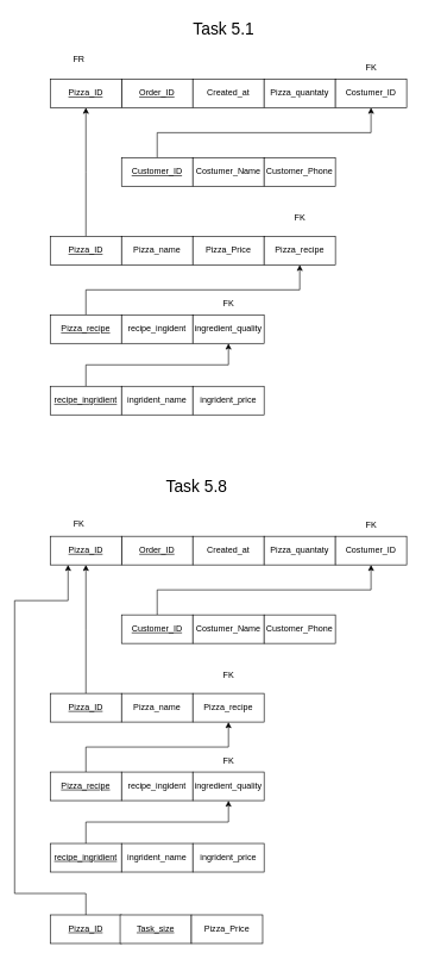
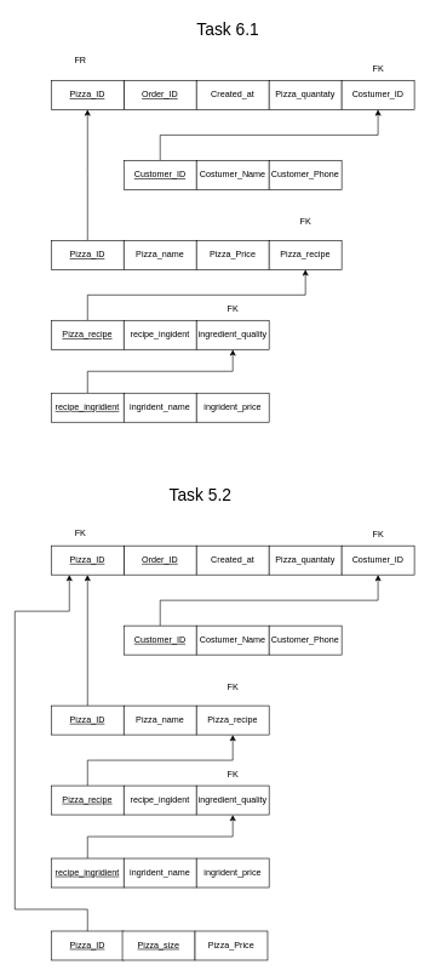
  <mxCell id="0" />
  <mxCell id="1" parent="0" />
  <mxCell id="2" style="edgeStyle=orthogonalEdgeStyle;rounded=0;orthogonalLoop=1;jettySize=auto;html=1;exitX=0.5;exitY=0;exitDx=0;exitDy=0;entryX=0.5;entryY=1;entryDx=0;entryDy=0;" edge="1" parent="1" source="3" target="22"><mxGeometry relative="1" as="geometry" /></mxCell>
  <mxCell id="3" value="&lt;u&gt;Customer_ID&lt;/u&gt;" style="rounded=0;whiteSpace=wrap;html=1;" vertex="1" parent="1"><mxGeometry x="170" y="220" width="100" height="40" as="geometry" /></mxCell>
  <mxCell id="4" value="Costumer_Name" style="whiteSpace=wrap;html=1;align=center;" vertex="1" parent="1"><mxGeometry x="270" y="220" width="100" height="40" as="geometry" /></mxCell>
  <mxCell id="5" value="Customer_Phone" style="whiteSpace=wrap;html=1;align=center;" vertex="1" parent="1"><mxGeometry x="370" y="220" width="100" height="40" as="geometry" /></mxCell>
  <mxCell id="6" style="edgeStyle=orthogonalEdgeStyle;rounded=0;orthogonalLoop=1;jettySize=auto;html=1;exitX=0.5;exitY=0;exitDx=0;exitDy=0;entryX=0.5;entryY=1;entryDx=0;entryDy=0;" edge="1" parent="1" source="7" target="23"><mxGeometry relative="1" as="geometry"><Array as="points"><mxPoint x="120" y="240" /><mxPoint x="120" y="240" /></Array></mxGeometry></mxCell>
  <mxCell id="7" value="&lt;div&gt;&lt;u&gt;Pizza_ID&lt;/u&gt;&lt;/div&gt;" style="whiteSpace=wrap;html=1;align=center;" vertex="1" parent="1"><mxGeometry x="70" y="330" width="100" height="40" as="geometry" /></mxCell>
  <mxCell id="8" value="Pizza_name" style="whiteSpace=wrap;html=1;align=center;" vertex="1" parent="1"><mxGeometry x="170" y="330" width="100" height="40" as="geometry" /></mxCell>
  <mxCell id="9" value="Pizza_Price" style="whiteSpace=wrap;html=1;align=center;" vertex="1" parent="1"><mxGeometry x="270" y="330" width="100" height="40" as="geometry" /></mxCell>
  <mxCell id="10" value="Pizza_recipe" style="whiteSpace=wrap;html=1;align=center;" vertex="1" parent="1"><mxGeometry x="370" y="330" width="100" height="40" as="geometry" /></mxCell>
  <mxCell id="11" style="edgeStyle=orthogonalEdgeStyle;rounded=0;orthogonalLoop=1;jettySize=auto;html=1;exitX=0.5;exitY=0;exitDx=0;exitDy=0;entryX=0.5;entryY=1;entryDx=0;entryDy=0;" edge="1" parent="1" source="12" target="10"><mxGeometry relative="1" as="geometry" /></mxCell>
  <mxCell id="12" value="&lt;u&gt;Pizza_recipe&lt;/u&gt;" style="whiteSpace=wrap;html=1;align=center;" vertex="1" parent="1"><mxGeometry x="70" y="440" width="100" height="40" as="geometry" /></mxCell>
  <mxCell id="13" value="recipe_ingident" style="whiteSpace=wrap;html=1;align=center;" vertex="1" parent="1"><mxGeometry x="170" y="440" width="100" height="40" as="geometry" /></mxCell>
  <mxCell id="14" value="ingredient_quality" style="whiteSpace=wrap;html=1;align=center;" vertex="1" parent="1"><mxGeometry x="270" y="440" width="100" height="40" as="geometry" /></mxCell>
  <mxCell id="15" style="edgeStyle=orthogonalEdgeStyle;rounded=0;orthogonalLoop=1;jettySize=auto;html=1;exitX=0.5;exitY=0;exitDx=0;exitDy=0;entryX=0.5;entryY=1;entryDx=0;entryDy=0;" edge="1" parent="1" source="16" target="14"><mxGeometry relative="1" as="geometry" /></mxCell>
  <mxCell id="16" value="&lt;u&gt;recipe_ingridient&lt;/u&gt;" style="whiteSpace=wrap;html=1;align=center;" vertex="1" parent="1"><mxGeometry x="70" y="540" width="100" height="40" as="geometry" /></mxCell>
  <mxCell id="17" value="&lt;div&gt;ingrident_name&lt;/div&gt;" style="whiteSpace=wrap;html=1;align=center;" vertex="1" parent="1"><mxGeometry x="170" y="540" width="100" height="40" as="geometry" /></mxCell>
  <mxCell id="18" value="&lt;div&gt;ingrident_price&lt;/div&gt;" style="whiteSpace=wrap;html=1;align=center;" vertex="1" parent="1"><mxGeometry x="270" y="540" width="100" height="40" as="geometry" /></mxCell>
  <mxCell id="19" value="&lt;u&gt;Order_ID&lt;/u&gt;" style="whiteSpace=wrap;html=1;align=center;" vertex="1" parent="1"><mxGeometry x="170" y="110" width="100" height="40" as="geometry" /></mxCell>
  <mxCell id="20" value="Created_at" style="whiteSpace=wrap;html=1;align=center;" vertex="1" parent="1"><mxGeometry x="270" y="110" width="100" height="40" as="geometry" /></mxCell>
  <mxCell id="21" value="Pizza_quantaty" style="whiteSpace=wrap;html=1;align=center;" vertex="1" parent="1"><mxGeometry x="370" y="110" width="100" height="40" as="geometry" /></mxCell>
  <mxCell id="22" value="Costumer_ID" style="whiteSpace=wrap;html=1;align=center;" vertex="1" parent="1"><mxGeometry x="470" y="110" width="100" height="40" as="geometry" /></mxCell>
  <mxCell id="23" value="&lt;u&gt;Pizza_ID&lt;/u&gt;" style="whiteSpace=wrap;html=1;align=center;" vertex="1" parent="1"><mxGeometry x="70" y="110" width="100" height="40" as="geometry" /></mxCell>
  <mxCell id="24" value="FK" style="text;html=1;align=center;verticalAlign=middle;resizable=0;points=[];autosize=1;strokeColor=none;fillColor=none;" vertex="1" parent="1"><mxGeometry x="500" y="80" width="40" height="30" as="geometry" /></mxCell>
  <mxCell id="25" value="FK" style="text;html=1;align=center;verticalAlign=middle;resizable=0;points=[];autosize=1;strokeColor=none;fillColor=none;" vertex="1" parent="1"><mxGeometry x="400" y="290" width="40" height="30" as="geometry" /></mxCell>
  <mxCell id="26" value="FK" style="text;html=1;align=center;verticalAlign=middle;resizable=0;points=[];autosize=1;strokeColor=none;fillColor=none;" vertex="1" parent="1"><mxGeometry x="300" y="410" width="40" height="30" as="geometry" /></mxCell>
  <mxCell id="27" style="edgeStyle=orthogonalEdgeStyle;rounded=0;orthogonalLoop=1;jettySize=auto;html=1;exitX=0.5;exitY=0;exitDx=0;exitDy=0;entryX=0.5;entryY=1;entryDx=0;entryDy=0;" edge="1" source="28" target="46" parent="1"><mxGeometry relative="1" as="geometry" /></mxCell>
  <mxCell id="28" value="&lt;u&gt;Customer_ID&lt;/u&gt;" style="rounded=0;whiteSpace=wrap;html=1;" vertex="1" parent="1"><mxGeometry x="170" y="860" width="100" height="40" as="geometry" /></mxCell>
  <mxCell id="29" value="Costumer_Name" style="whiteSpace=wrap;html=1;align=center;" vertex="1" parent="1"><mxGeometry x="270" y="860" width="100" height="40" as="geometry" /></mxCell>
  <mxCell id="30" value="Customer_Phone" style="whiteSpace=wrap;html=1;align=center;" vertex="1" parent="1"><mxGeometry x="370" y="860" width="100" height="40" as="geometry" /></mxCell>
  <mxCell id="31" style="edgeStyle=orthogonalEdgeStyle;rounded=0;orthogonalLoop=1;jettySize=auto;html=1;exitX=0.5;exitY=0;exitDx=0;exitDy=0;entryX=0.5;entryY=1;entryDx=0;entryDy=0;" edge="1" source="32" target="47" parent="1"><mxGeometry relative="1" as="geometry"><Array as="points"><mxPoint x="120" y="880" /><mxPoint x="120" y="880" /></Array></mxGeometry></mxCell>
  <mxCell id="32" value="&lt;div&gt;&lt;u&gt;Pizza_ID&lt;/u&gt;&lt;/div&gt;" style="whiteSpace=wrap;html=1;align=center;" vertex="1" parent="1"><mxGeometry x="70" y="970" width="100" height="40" as="geometry" /></mxCell>
  <mxCell id="33" value="Pizza_name" style="whiteSpace=wrap;html=1;align=center;" vertex="1" parent="1"><mxGeometry x="170" y="970" width="100" height="40" as="geometry" /></mxCell>
  <mxCell id="34" value="Pizza_recipe" style="whiteSpace=wrap;html=1;align=center;" vertex="1" parent="1"><mxGeometry x="270" y="970" width="100" height="40" as="geometry" /></mxCell>
  <mxCell id="35" style="edgeStyle=orthogonalEdgeStyle;rounded=0;orthogonalLoop=1;jettySize=auto;html=1;exitX=0.5;exitY=0;exitDx=0;exitDy=0;entryX=0.5;entryY=1;entryDx=0;entryDy=0;" edge="1" source="36" target="34" parent="1"><mxGeometry relative="1" as="geometry" /></mxCell>
  <mxCell id="36" value="&lt;u&gt;Pizza_recipe&lt;/u&gt;" style="whiteSpace=wrap;html=1;align=center;" vertex="1" parent="1"><mxGeometry x="70" y="1080" width="100" height="40" as="geometry" /></mxCell>
  <mxCell id="37" value="recipe_ingident" style="whiteSpace=wrap;html=1;align=center;" vertex="1" parent="1"><mxGeometry x="170" y="1080" width="100" height="40" as="geometry" /></mxCell>
  <mxCell id="38" value="ingredient_quality" style="whiteSpace=wrap;html=1;align=center;" vertex="1" parent="1"><mxGeometry x="270" y="1080" width="100" height="40" as="geometry" /></mxCell>
  <mxCell id="39" style="edgeStyle=orthogonalEdgeStyle;rounded=0;orthogonalLoop=1;jettySize=auto;html=1;exitX=0.5;exitY=0;exitDx=0;exitDy=0;entryX=0.5;entryY=1;entryDx=0;entryDy=0;" edge="1" source="40" target="38" parent="1"><mxGeometry relative="1" as="geometry" /></mxCell>
  <mxCell id="40" value="&lt;u&gt;recipe_ingridient&lt;/u&gt;" style="whiteSpace=wrap;html=1;align=center;" vertex="1" parent="1"><mxGeometry x="70" y="1180" width="100" height="40" as="geometry" /></mxCell>
  <mxCell id="41" value="&lt;div&gt;ingrident_name&lt;/div&gt;" style="whiteSpace=wrap;html=1;align=center;" vertex="1" parent="1"><mxGeometry x="170" y="1180" width="100" height="40" as="geometry" /></mxCell>
  <mxCell id="42" value="&lt;div&gt;ingrident_price&lt;/div&gt;" style="whiteSpace=wrap;html=1;align=center;" vertex="1" parent="1"><mxGeometry x="270" y="1180" width="100" height="40" as="geometry" /></mxCell>
  <mxCell id="43" value="&lt;u&gt;Order_ID&lt;/u&gt;" style="whiteSpace=wrap;html=1;align=center;" vertex="1" parent="1"><mxGeometry x="170" y="750" width="100" height="40" as="geometry" /></mxCell>
  <mxCell id="44" value="Created_at" style="whiteSpace=wrap;html=1;align=center;" vertex="1" parent="1"><mxGeometry x="270" y="750" width="100" height="40" as="geometry" /></mxCell>
  <mxCell id="45" value="Pizza_quantaty" style="whiteSpace=wrap;html=1;align=center;" vertex="1" parent="1"><mxGeometry x="370" y="750" width="100" height="40" as="geometry" /></mxCell>
  <mxCell id="46" value="Costumer_ID" style="whiteSpace=wrap;html=1;align=center;" vertex="1" parent="1"><mxGeometry x="470" y="750" width="100" height="40" as="geometry" /></mxCell>
  <mxCell id="47" value="&lt;u&gt;Pizza_ID&lt;/u&gt;" style="whiteSpace=wrap;html=1;align=center;" vertex="1" parent="1"><mxGeometry x="70" y="750" width="100" height="40" as="geometry" /></mxCell>
  <mxCell id="48" value="FK" style="text;html=1;align=center;verticalAlign=middle;resizable=0;points=[];autosize=1;strokeColor=none;fillColor=none;" vertex="1" parent="1"><mxGeometry x="500" y="720" width="40" height="30" as="geometry" /></mxCell>
  <mxCell id="49" value="FK" style="text;html=1;align=center;verticalAlign=middle;resizable=0;points=[];autosize=1;strokeColor=none;fillColor=none;" vertex="1" parent="1"><mxGeometry x="300" y="930" width="40" height="30" as="geometry" /></mxCell>
  <mxCell id="50" value="FK" style="text;html=1;align=center;verticalAlign=middle;resizable=0;points=[];autosize=1;strokeColor=none;fillColor=none;" vertex="1" parent="1"><mxGeometry x="300" y="1050" width="40" height="30" as="geometry" /></mxCell>
  <mxCell id="51" style="edgeStyle=orthogonalEdgeStyle;rounded=0;orthogonalLoop=1;jettySize=auto;html=1;exitX=0.5;exitY=0;exitDx=0;exitDy=0;entryX=0.25;entryY=1;entryDx=0;entryDy=0;" edge="1" parent="1" source="52" target="47"><mxGeometry relative="1" as="geometry"><mxPoint x="70" y="950" as="targetPoint" /><Array as="points"><mxPoint x="120" y="1250" /><mxPoint x="20" y="1250" /><mxPoint x="20" y="840" /><mxPoint x="95" y="840" /></Array></mxGeometry></mxCell>
  <mxCell id="52" value="&lt;u&gt;Pizza_ID&lt;/u&gt;" style="whiteSpace=wrap;html=1;align=center;" vertex="1" parent="1"><mxGeometry x="70" y="1280" width="100" height="40" as="geometry" /></mxCell>
- <mxCell id="53" value="&lt;div&gt;&lt;u&gt;Task_size&lt;/u&gt;&lt;/div&gt;" style="whiteSpace=wrap;html=1;align=center;" vertex="1" parent="1"><mxGeometry x="168" y="1280" width="100" height="40" as="geometry" /></mxCell>
+ <mxCell id="53" value="&lt;div&gt;&lt;u&gt;Pizza_size&lt;/u&gt;&lt;/div&gt;" style="whiteSpace=wrap;html=1;align=center;" vertex="1" parent="1"><mxGeometry x="168" y="1280" width="100" height="40" as="geometry" /></mxCell>
  <mxCell id="54" value="Pizza_Price" style="whiteSpace=wrap;html=1;align=center;" vertex="1" parent="1"><mxGeometry x="268" y="1280" width="100" height="40" as="geometry" /></mxCell>
  <mxCell id="55" value="FK" style="text;html=1;align=center;verticalAlign=middle;resizable=0;points=[];autosize=1;strokeColor=none;fillColor=none;" vertex="1" parent="1"><mxGeometry x="90" y="718" width="40" height="30" as="geometry" /></mxCell>
  <mxCell id="56" value="FR" style="text;html=1;align=center;verticalAlign=middle;resizable=0;points=[];autosize=1;strokeColor=none;fillColor=none;" vertex="1" parent="1"><mxGeometry x="90" y="68" width="40" height="30" as="geometry" /></mxCell>
- <mxCell id="57" value="&lt;font style=&quot;font-size: 23px;&quot;&gt;Task 5.1&lt;/font&gt;" style="text;html=1;align=center;verticalAlign=middle;resizable=0;points=[];autosize=1;strokeColor=none;fillColor=none;" vertex="1" parent="1"><mxGeometry x="258" y="20" width="110" height="40" as="geometry" /></mxCell>
- <mxCell id="58" value="&lt;font style=&quot;font-size: 23px;&quot;&gt;Task 5.8&lt;/font&gt;" style="text;html=1;align=center;verticalAlign=middle;resizable=0;points=[];autosize=1;strokeColor=none;fillColor=none;" vertex="1" parent="1"><mxGeometry x="220" y="660" width="110" height="40" as="geometry" /></mxCell>
+ <mxCell id="57" value="&lt;font style=&quot;font-size: 23px;&quot;&gt;Task 6.1&lt;/font&gt;" style="text;html=1;align=center;verticalAlign=middle;resizable=0;points=[];autosize=1;strokeColor=none;fillColor=none;" vertex="1" parent="1"><mxGeometry x="258" y="20" width="110" height="40" as="geometry" /></mxCell>
+ <mxCell id="58" value="&lt;font style=&quot;font-size: 23px;&quot;&gt;Task 5.2&lt;/font&gt;" style="text;html=1;align=center;verticalAlign=middle;resizable=0;points=[];autosize=1;strokeColor=none;fillColor=none;" vertex="1" parent="1"><mxGeometry x="220" y="660" width="110" height="40" as="geometry" /></mxCell>
